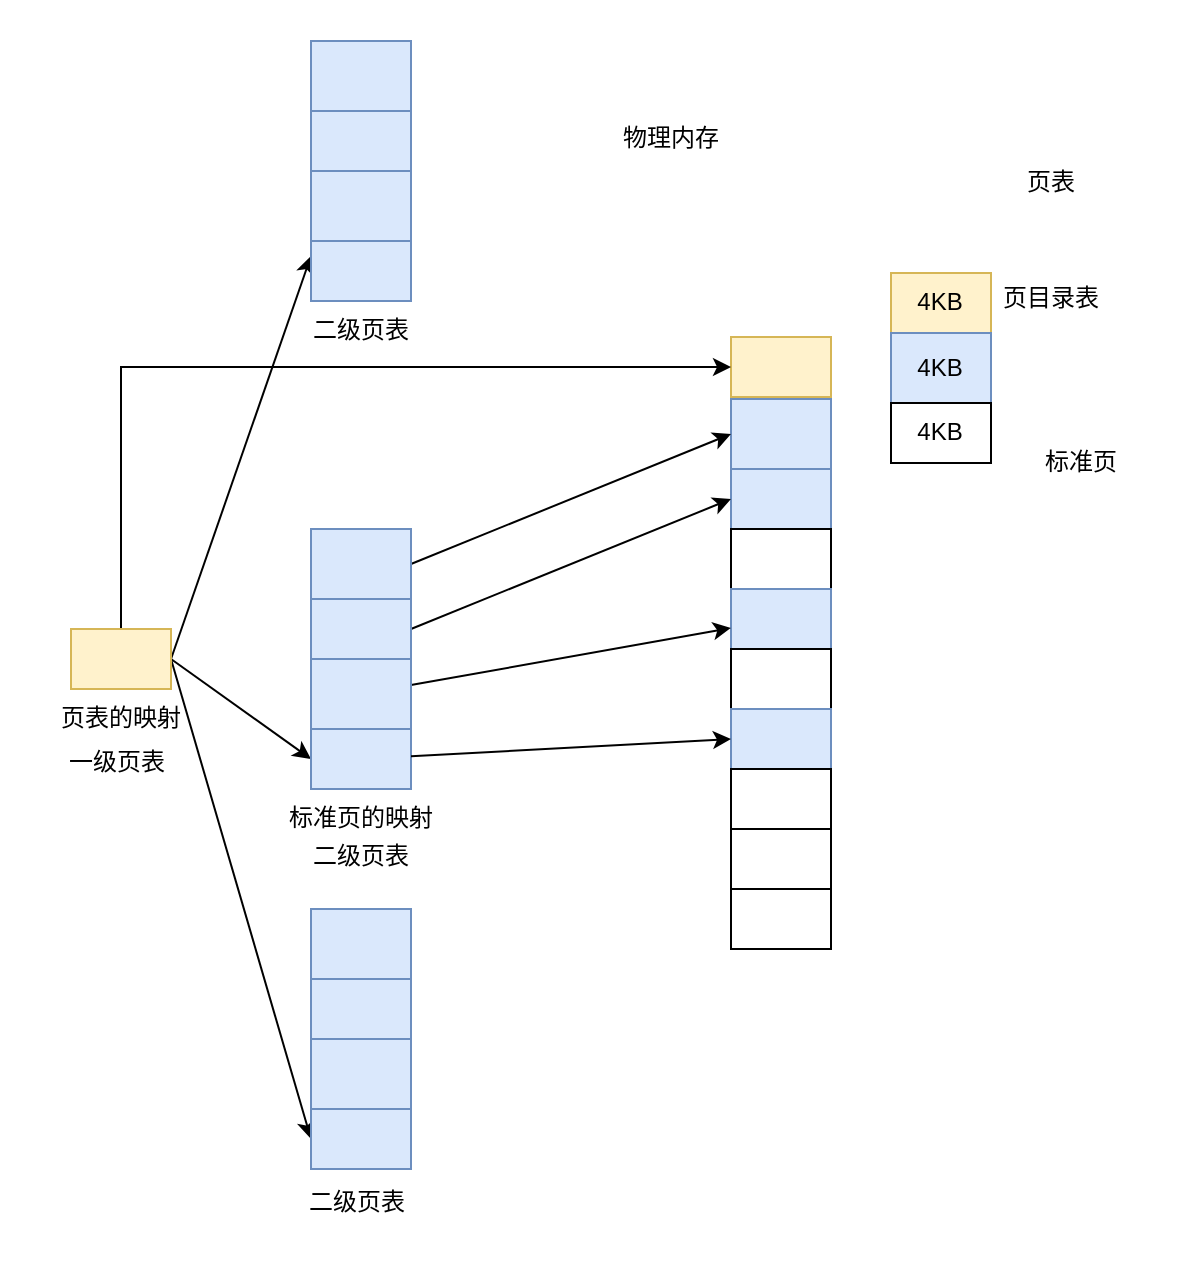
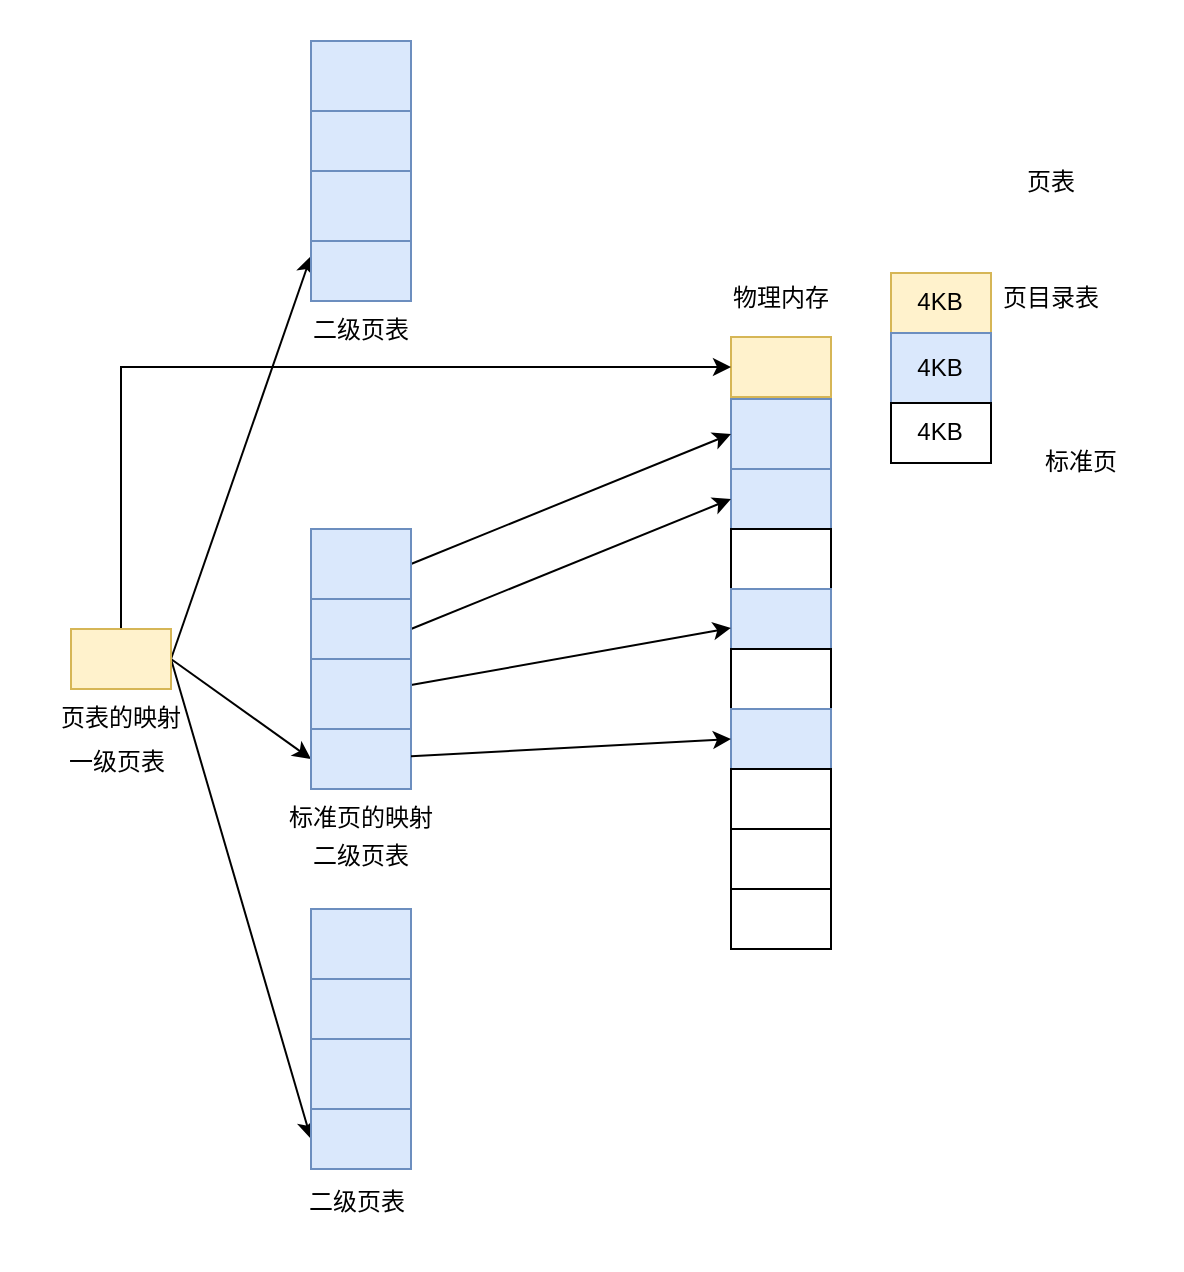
  <mxCell id="0" />
  <mxCell id="1" parent="0" />
  <mxCell id="2" value="" style="rounded=0;whiteSpace=wrap;html=1;fillColor=#fff2cc;strokeColor=#d6b656;" parent="1" vertex="1"><mxGeometry x="365" y="168" width="50" height="30" as="geometry" /></mxCell>
  <mxCell id="3" value="" style="rounded=0;whiteSpace=wrap;html=1;fillColor=#dae8fc;strokeColor=#6c8ebf;" parent="1" vertex="1"><mxGeometry x="365" y="199" width="50" height="35" as="geometry" /></mxCell>
  <mxCell id="4" value="" style="rounded=0;whiteSpace=wrap;html=1;fillColor=#dae8fc;strokeColor=#6c8ebf;" parent="1" vertex="1"><mxGeometry x="365" y="234" width="50" height="30" as="geometry" /></mxCell>
  <mxCell id="5" value="" style="rounded=0;whiteSpace=wrap;html=1;" parent="1" vertex="1"><mxGeometry x="365" y="264" width="50" height="30" as="geometry" /></mxCell>
  <mxCell id="6" value="" style="rounded=0;whiteSpace=wrap;html=1;fillColor=#dae8fc;strokeColor=#6c8ebf;" parent="1" vertex="1"><mxGeometry x="365" y="294" width="50" height="30" as="geometry" /></mxCell>
  <mxCell id="7" value="" style="rounded=0;whiteSpace=wrap;html=1;" parent="1" vertex="1"><mxGeometry x="365" y="324" width="50" height="30" as="geometry" /></mxCell>
  <mxCell id="8" value="" style="rounded=0;whiteSpace=wrap;html=1;fillColor=#dae8fc;strokeColor=#6c8ebf;" parent="1" vertex="1"><mxGeometry x="365" y="354" width="50" height="30" as="geometry" /></mxCell>
  <mxCell id="9" value="" style="rounded=0;whiteSpace=wrap;html=1;" parent="1" vertex="1"><mxGeometry x="365" y="384" width="50" height="30" as="geometry" /></mxCell>
  <mxCell id="10" value="" style="rounded=0;whiteSpace=wrap;html=1;" parent="1" vertex="1"><mxGeometry x="365" y="414" width="50" height="30" as="geometry" /></mxCell>
  <mxCell id="11" value="" style="rounded=0;whiteSpace=wrap;html=1;" parent="1" vertex="1"><mxGeometry x="365" y="444" width="50" height="30" as="geometry" /></mxCell>
  <mxCell id="12" value="4KB" style="rounded=0;whiteSpace=wrap;html=1;fillColor=#fff2cc;strokeColor=#d6b656;" parent="1" vertex="1"><mxGeometry x="445" y="136" width="50" height="30" as="geometry" /></mxCell>
  <mxCell id="13" value="页目录表" style="text;html=1;align=center;verticalAlign=middle;resizable=0;points=[];autosize=1;strokeColor=none;fillColor=none;" parent="1" vertex="1"><mxGeometry x="490" y="134" width="70" height="30" as="geometry" /></mxCell>
  <mxCell id="14" value="4KB" style="rounded=0;whiteSpace=wrap;html=1;fillColor=#dae8fc;strokeColor=#6c8ebf;" parent="1" vertex="1"><mxGeometry x="445" y="166" width="50" height="35" as="geometry" /></mxCell>
  <mxCell id="15" value="页表" style="text;html=1;align=center;verticalAlign=middle;resizable=0;points=[];autosize=1;strokeColor=none;fillColor=none;" parent="1" vertex="1"><mxGeometry x="500" y="76" width="50" height="30" as="geometry" /></mxCell>
- <mxCell id="16" value="物理内存" style="text;html=1;align=center;verticalAlign=middle;resizable=0;points=[];autosize=1;strokeColor=none;fillColor=none;" parent="1" vertex="1"><mxGeometry x="300" y="54" width="70" height="30" as="geometry" /></mxCell>
+ <mxCell id="16" value="物理内存" style="text;html=1;align=center;verticalAlign=middle;resizable=0;points=[];autosize=1;strokeColor=none;fillColor=none;" parent="1" vertex="1"><mxGeometry x="355" y="134" width="70" height="30" as="geometry" /></mxCell>
  <mxCell id="17" value="4KB" style="rounded=0;whiteSpace=wrap;html=1;" parent="1" vertex="1"><mxGeometry x="445" y="201" width="50" height="30" as="geometry" /></mxCell>
  <mxCell id="18" value="标准页" style="text;html=1;align=center;verticalAlign=middle;resizable=0;points=[];autosize=1;strokeColor=none;fillColor=none;" parent="1" vertex="1"><mxGeometry x="510" y="216" width="60" height="30" as="geometry" /></mxCell>
  <mxCell id="19" style="edgeStyle=orthogonalEdgeStyle;rounded=0;orthogonalLoop=1;jettySize=auto;html=1;entryX=0;entryY=0.5;entryDx=0;entryDy=0;exitX=0.5;exitY=0;exitDx=0;exitDy=0;" parent="1" source="23" target="2" edge="1"><mxGeometry relative="1" as="geometry" /></mxCell>
  <mxCell id="20" style="rounded=0;orthogonalLoop=1;jettySize=auto;html=1;entryX=0;entryY=0.5;entryDx=0;entryDy=0;exitX=1;exitY=0.5;exitDx=0;exitDy=0;" edge="1" parent="1" source="23" target="31"><mxGeometry relative="1" as="geometry" /></mxCell>
  <mxCell id="21" style="rounded=0;orthogonalLoop=1;jettySize=auto;html=1;entryX=0;entryY=0.5;entryDx=0;entryDy=0;exitX=1;exitY=0.5;exitDx=0;exitDy=0;" edge="1" parent="1" source="23" target="39"><mxGeometry relative="1" as="geometry"><mxPoint x="85" y="334" as="sourcePoint" /></mxGeometry></mxCell>
  <mxCell id="22" style="rounded=0;orthogonalLoop=1;jettySize=auto;html=1;entryX=0;entryY=0.25;entryDx=0;entryDy=0;exitX=1;exitY=0.5;exitDx=0;exitDy=0;" edge="1" parent="1" source="23" target="44"><mxGeometry relative="1" as="geometry" /></mxCell>
  <mxCell id="23" value="" style="rounded=0;whiteSpace=wrap;html=1;fillColor=#fff2cc;strokeColor=#d6b656;" parent="1" vertex="1"><mxGeometry x="35" y="314" width="50" height="30" as="geometry" /></mxCell>
  <mxCell id="24" style="rounded=0;orthogonalLoop=1;jettySize=auto;html=1;entryX=0;entryY=0.5;entryDx=0;entryDy=0;exitX=1;exitY=0.5;exitDx=0;exitDy=0;" parent="1" source="28" target="3" edge="1"><mxGeometry relative="1" as="geometry" /></mxCell>
  <mxCell id="25" style="rounded=0;orthogonalLoop=1;jettySize=auto;html=1;exitX=1;exitY=0.5;exitDx=0;exitDy=0;entryX=0;entryY=0.5;entryDx=0;entryDy=0;" parent="1" source="29" target="4" edge="1"><mxGeometry relative="1" as="geometry" /></mxCell>
  <mxCell id="26" style="rounded=0;orthogonalLoop=1;jettySize=auto;html=1;" parent="1" source="30" target="6" edge="1"><mxGeometry relative="1" as="geometry" /></mxCell>
  <mxCell id="27" value="" style="group" parent="1" vertex="1" connectable="0"><mxGeometry x="155" y="264" width="50" height="130" as="geometry" /></mxCell>
  <mxCell id="28" value="" style="rounded=0;whiteSpace=wrap;html=1;fillColor=#dae8fc;strokeColor=#6c8ebf;" parent="27" vertex="1"><mxGeometry width="50" height="35" as="geometry" /></mxCell>
  <mxCell id="29" value="" style="rounded=0;whiteSpace=wrap;html=1;fillColor=#dae8fc;strokeColor=#6c8ebf;" parent="27" vertex="1"><mxGeometry y="35" width="50" height="30" as="geometry" /></mxCell>
  <mxCell id="30" value="" style="rounded=0;whiteSpace=wrap;html=1;fillColor=#dae8fc;strokeColor=#6c8ebf;" parent="27" vertex="1"><mxGeometry y="65" width="50" height="35" as="geometry" /></mxCell>
  <mxCell id="31" value="" style="rounded=0;whiteSpace=wrap;html=1;fillColor=#dae8fc;strokeColor=#6c8ebf;" parent="27" vertex="1"><mxGeometry y="100" width="50" height="30" as="geometry" /></mxCell>
  <mxCell id="32" value="页表的映射" style="text;html=1;align=center;verticalAlign=middle;resizable=0;points=[];autosize=1;strokeColor=none;fillColor=none;" parent="1" vertex="1"><mxGeometry x="20" y="344" width="80" height="30" as="geometry" /></mxCell>
  <mxCell id="33" value="标准页的映射" style="text;html=1;align=center;verticalAlign=middle;resizable=0;points=[];autosize=1;strokeColor=none;fillColor=none;" parent="1" vertex="1"><mxGeometry x="130" y="394" width="100" height="30" as="geometry" /></mxCell>
  <mxCell id="34" style="rounded=0;orthogonalLoop=1;jettySize=auto;html=1;entryX=0;entryY=0.5;entryDx=0;entryDy=0;" parent="1" source="31" target="8" edge="1"><mxGeometry relative="1" as="geometry" /></mxCell>
  <mxCell id="35" value="" style="group" vertex="1" connectable="0" parent="1"><mxGeometry x="155" y="454" width="50" height="130" as="geometry" /></mxCell>
  <mxCell id="36" value="" style="rounded=0;whiteSpace=wrap;html=1;fillColor=#dae8fc;strokeColor=#6c8ebf;" vertex="1" parent="35"><mxGeometry width="50" height="35" as="geometry" /></mxCell>
  <mxCell id="37" value="" style="rounded=0;whiteSpace=wrap;html=1;fillColor=#dae8fc;strokeColor=#6c8ebf;" vertex="1" parent="35"><mxGeometry y="35" width="50" height="30" as="geometry" /></mxCell>
  <mxCell id="38" value="" style="rounded=0;whiteSpace=wrap;html=1;fillColor=#dae8fc;strokeColor=#6c8ebf;" vertex="1" parent="35"><mxGeometry y="65" width="50" height="35" as="geometry" /></mxCell>
  <mxCell id="39" value="" style="rounded=0;whiteSpace=wrap;html=1;fillColor=#dae8fc;strokeColor=#6c8ebf;" vertex="1" parent="35"><mxGeometry y="100" width="50" height="30" as="geometry" /></mxCell>
  <mxCell id="40" value="" style="group" vertex="1" connectable="0" parent="1"><mxGeometry x="155" y="20" width="50" height="130" as="geometry" /></mxCell>
  <mxCell id="41" value="" style="rounded=0;whiteSpace=wrap;html=1;fillColor=#dae8fc;strokeColor=#6c8ebf;" vertex="1" parent="40"><mxGeometry width="50" height="35" as="geometry" /></mxCell>
  <mxCell id="42" value="" style="rounded=0;whiteSpace=wrap;html=1;fillColor=#dae8fc;strokeColor=#6c8ebf;" vertex="1" parent="40"><mxGeometry y="35" width="50" height="30" as="geometry" /></mxCell>
  <mxCell id="43" value="" style="rounded=0;whiteSpace=wrap;html=1;fillColor=#dae8fc;strokeColor=#6c8ebf;" vertex="1" parent="40"><mxGeometry y="65" width="50" height="35" as="geometry" /></mxCell>
  <mxCell id="44" value="" style="rounded=0;whiteSpace=wrap;html=1;fillColor=#dae8fc;strokeColor=#6c8ebf;" vertex="1" parent="40"><mxGeometry y="100" width="50" height="30" as="geometry" /></mxCell>
  <mxCell id="45" value="一级页表" style="text;html=1;align=center;verticalAlign=middle;resizable=0;points=[];autosize=1;strokeColor=none;fillColor=none;" vertex="1" parent="1"><mxGeometry x="25" y="368" width="66" height="26" as="geometry" /></mxCell>
  <mxCell id="46" value="二级页表" style="text;html=1;align=center;verticalAlign=middle;resizable=0;points=[];autosize=1;strokeColor=none;fillColor=none;" vertex="1" parent="1"><mxGeometry x="145" y="588" width="66" height="26" as="geometry" /></mxCell>
  <mxCell id="47" value="二级页表" style="text;html=1;align=center;verticalAlign=middle;resizable=0;points=[];autosize=1;strokeColor=none;fillColor=none;" vertex="1" parent="1"><mxGeometry x="147" y="415" width="66" height="26" as="geometry" /></mxCell>
  <mxCell id="48" value="二级页表" style="text;html=1;align=center;verticalAlign=middle;resizable=0;points=[];autosize=1;strokeColor=none;fillColor=none;" vertex="1" parent="1"><mxGeometry x="147" y="152" width="66" height="26" as="geometry" /></mxCell>
